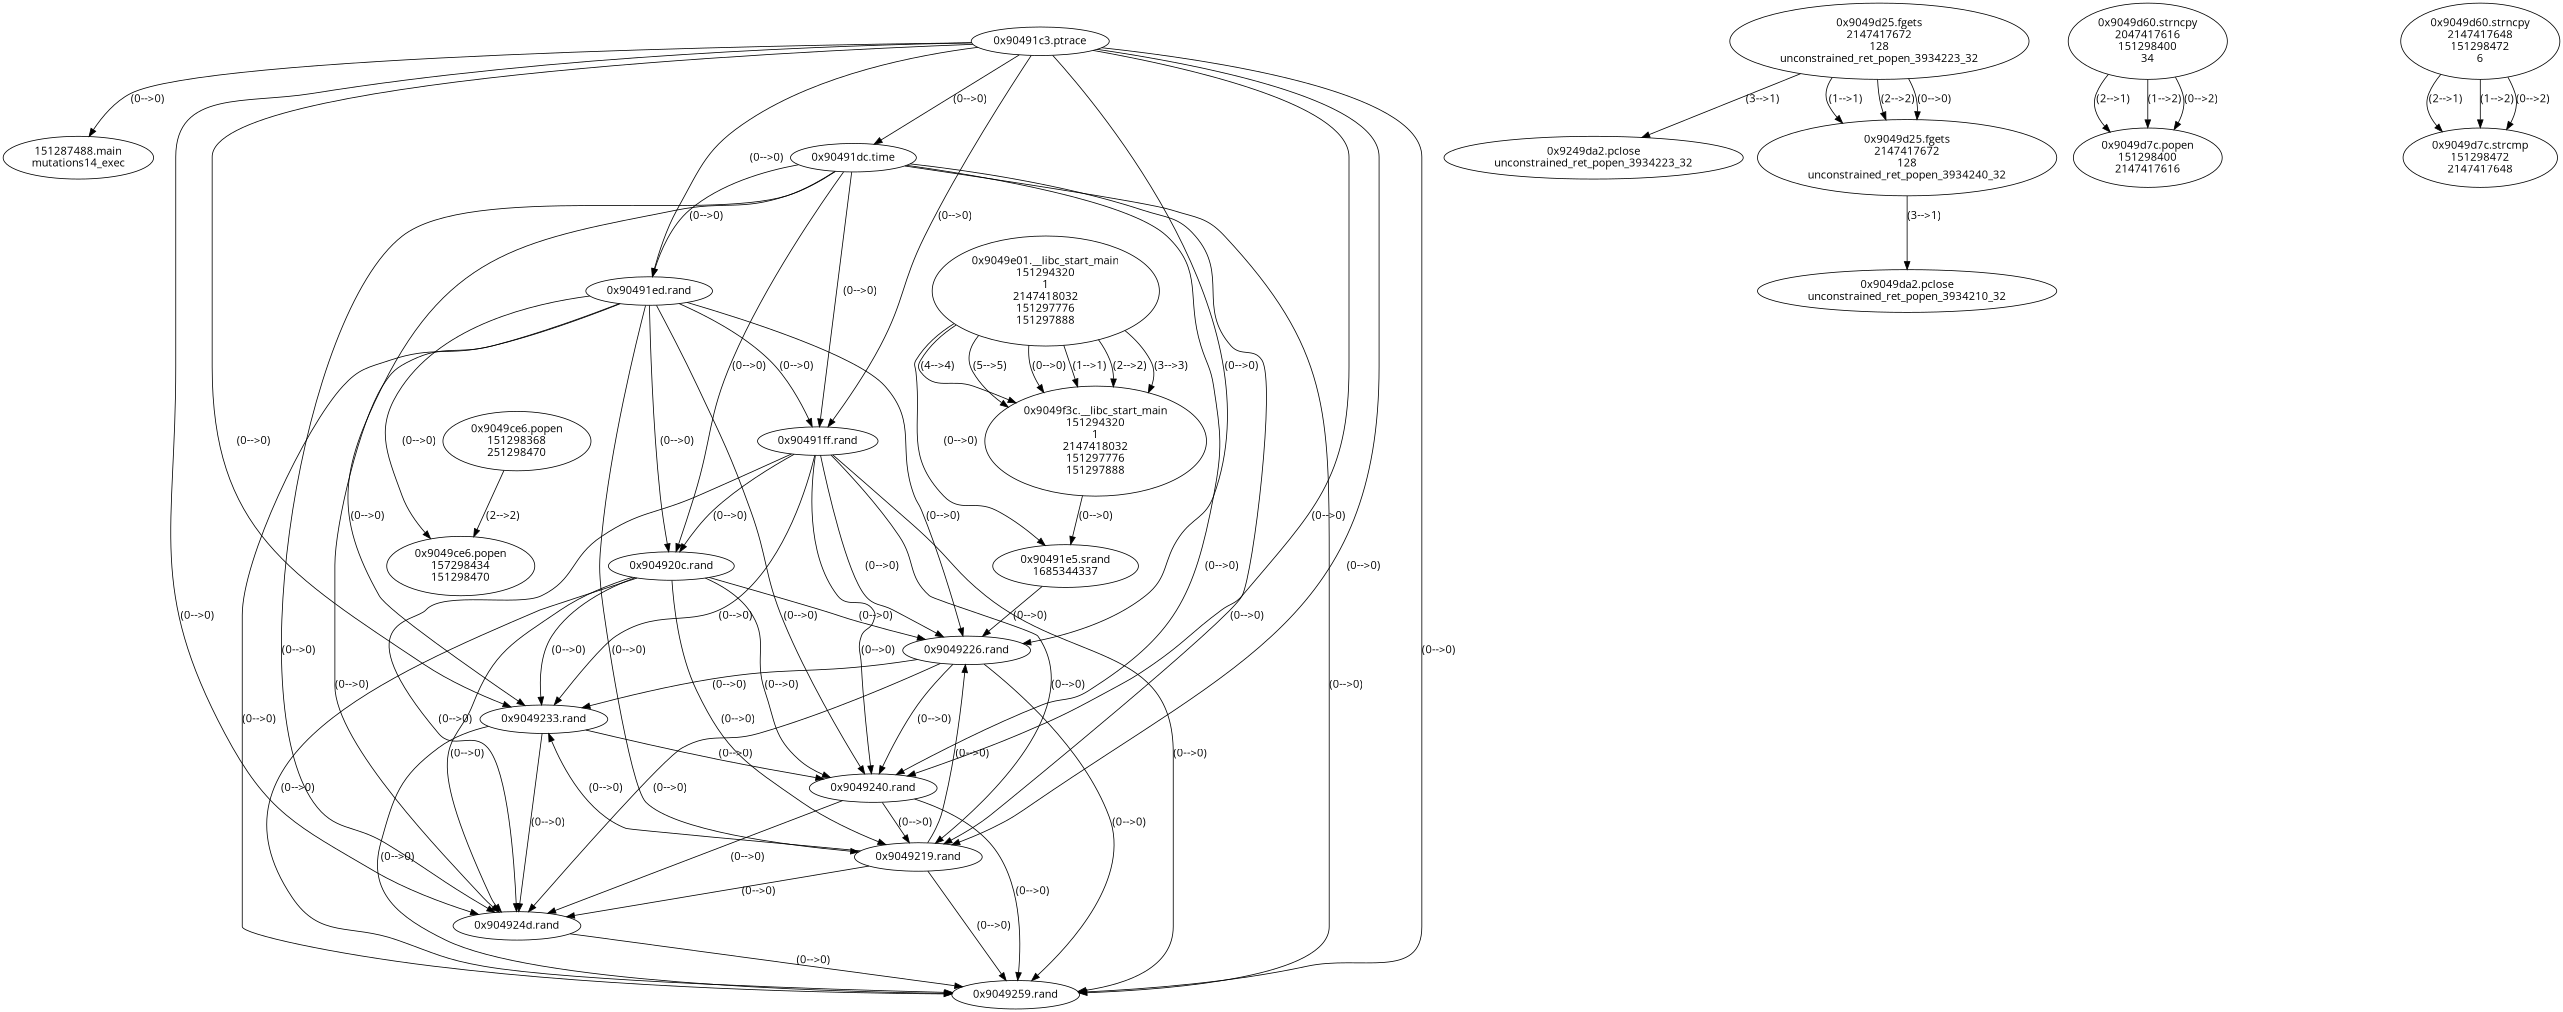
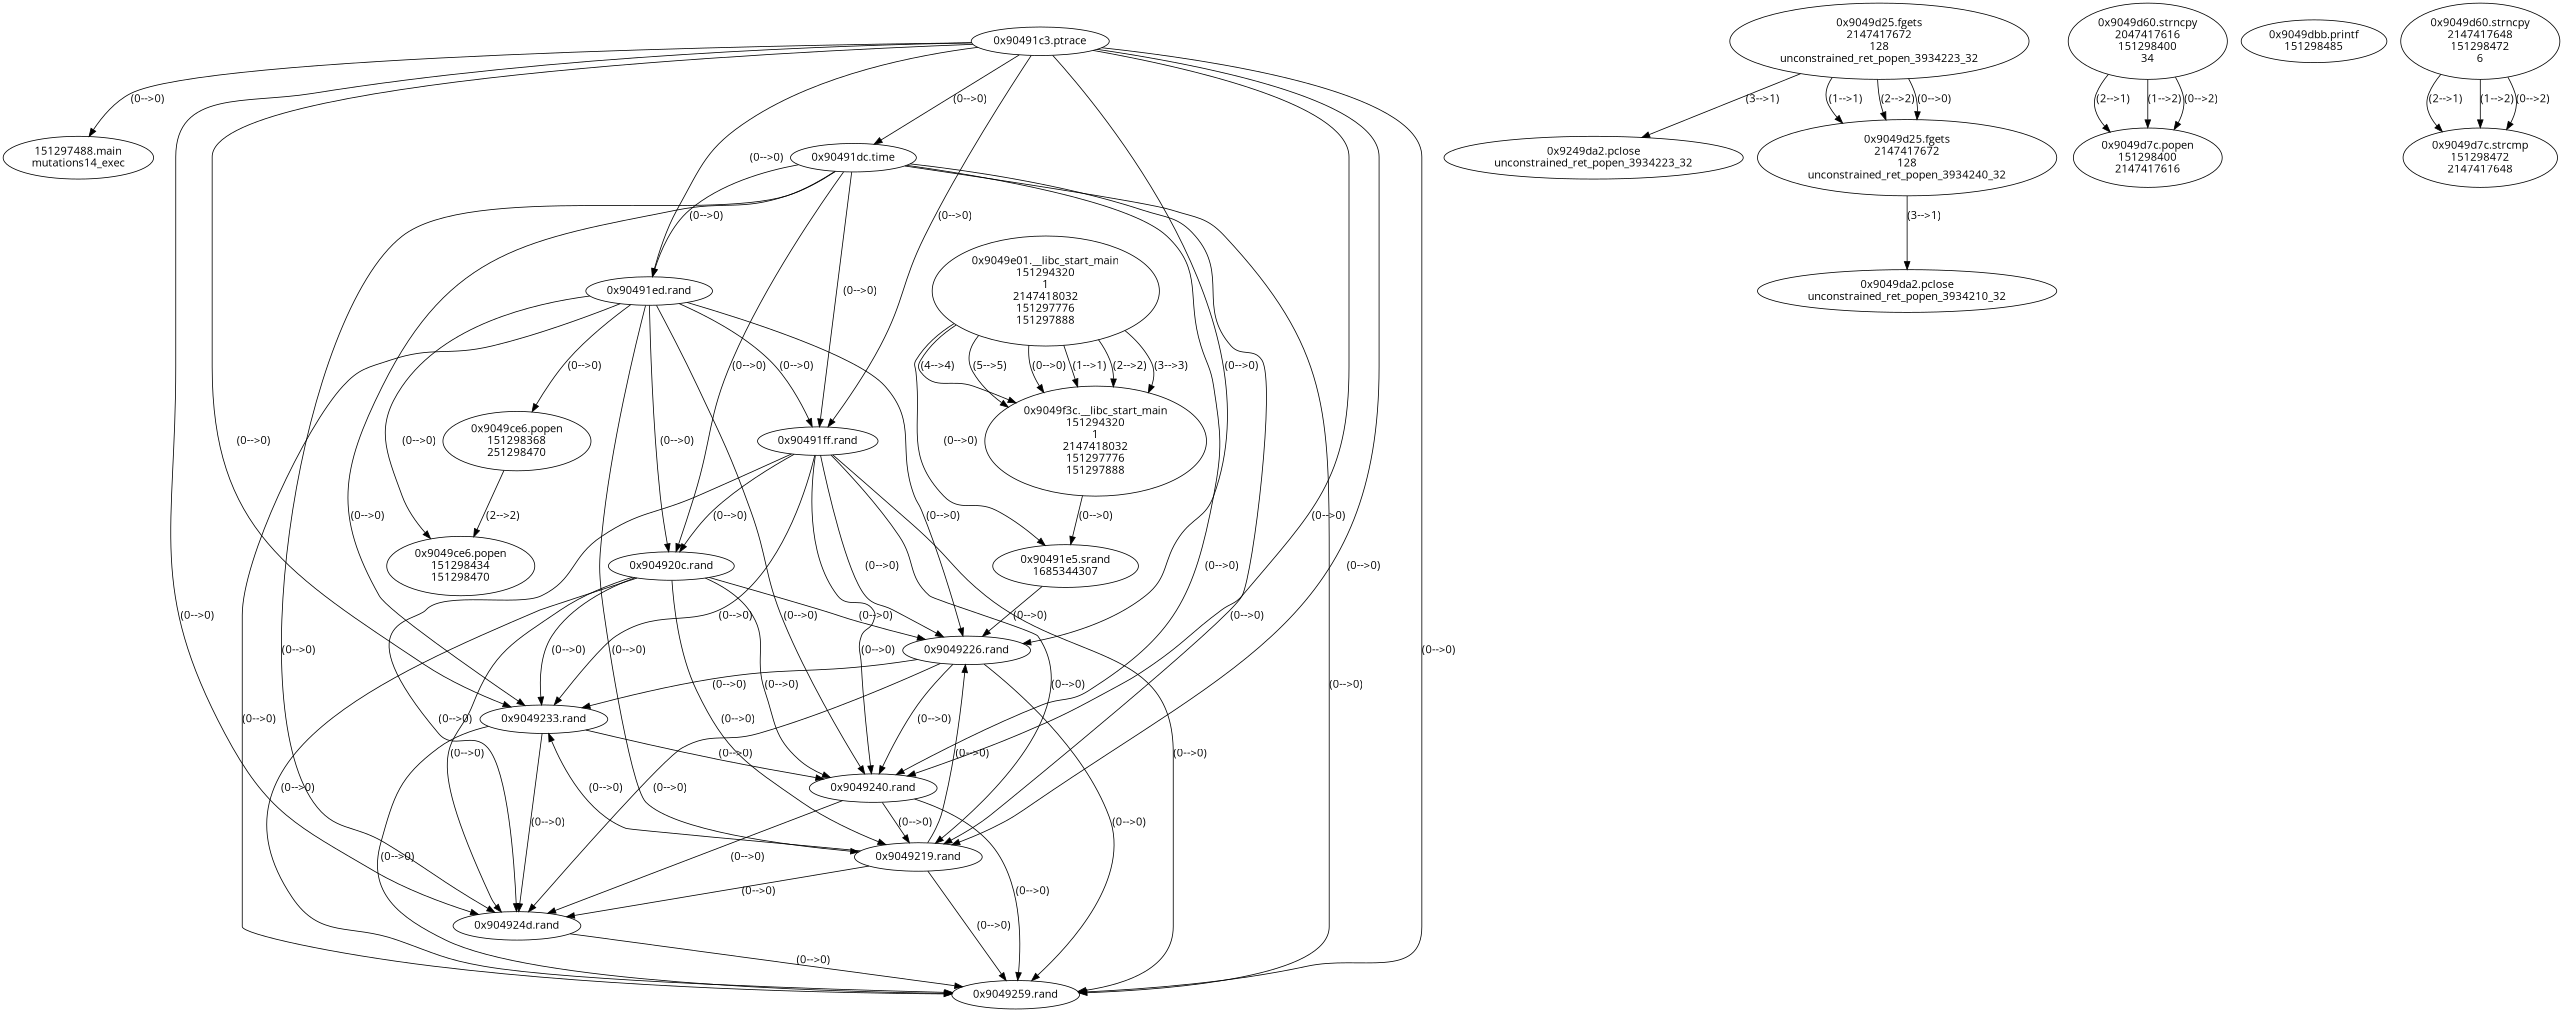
  digraph {
    fontname="Open Sans"
    node [fontname="Open Sans"]
    edge [fontname="Open Sans"]
-   n1 [label="151287488.main\nmutations14_exec"]
+   n1 [label="151297488.main\nmutations14_exec"]
    n2 [label="0x9049e01.__libc_start_main\n151294320\n1\n2147418032\n151297776\n151297888"]
    n3 [label="0x9049f3c.__libc_start_main\n151294320\n1\n2147418032\n151297776\n151297888"]
-   n4 [label="0x90491e5.srand\n1685344337"]
+   n4 [label="0x90491e5.srand\n1685344307"]
    n5 [label="0x9049226.rand\n"]
    n6 [label="0x90491c3.ptrace\n"]
    n7 [label="0x90491dc.time\n"]
    n8 [label="0x90491ed.rand\n"]
    n9 [label="0x90491ff.rand\n"]
    n10 [label="0x9049219.rand\n"]
    n11 [label="0x9049233.rand\n"]
    n12 [label="0x9049240.rand\n"]
    n13 [label="0x904924d.rand\n"]
    n14 [label="0x9049259.rand\n"]
    n15 [label="0x904920c.rand\n"]
-   n16 [label="0x9049ce6.popen\n157298434\n151298470"]
+   n16 [label="0x9049ce6.popen\n151298434\n151298470"]
    n17 [label="0x9049ce6.popen\n151298368\n251298470"]
    n18 [label="0x9049d25.fgets\n2147417672\n128\nunconstrained_ret_popen_3934223_32"]
    n19 [label="0x9249da2.pclose\nunconstrained_ret_popen_3934223_32"]
    n20 [label="0x9049d25.fgets\n2147417672\n128\nunconstrained_ret_popen_3934240_32"]
    n21 [label="0x9049da2.pclose\nunconstrained_ret_popen_3934210_32"]
    n22 [label="0x9049d60.strncpy\n2047417616\n151298400\n34"]
    n23 [label="0x9049d7c.popen\n151298400\n2147417616"]
+   n24 [label="0x9049dbb.printf\n151298485"]
    n25 [label="0x9049d60.strncpy\n2147417648\n151298472\n6"]
    n26 [label="0x9049d7c.strcmp\n151298472\n2147417648"]
    n2 -> n3 [label="(1-->1)"]
    n2 -> n3 [label="(2-->2)"]
    n2 -> n3 [label="(3-->3)"]
    n2 -> n3 [label="(4-->4)"]
    n2 -> n3 [label="(5-->5)"]
    n2 -> n3 [label="(0-->0)"]
    n2 -> n4 [label="(0-->0)"]
    n3 -> n4 [label="(0-->0)"]
    n4 -> n5 [label="(0-->0)"]
    n5 -> n11 [label="(0-->0)"]
    n5 -> n12 [label="(0-->0)"]
    n5 -> n13 [label="(0-->0)"]
    n5 -> n14 [label="(0-->0)"]
    n6 -> n1 [label="(0-->0)"]
    n6 -> n5 [label="(0-->0)"]
    n6 -> n7 [label="(0-->0)"]
    n6 -> n8 [label="(0-->0)"]
    n6 -> n9 [label="(0-->0)"]
    n6 -> n10 [label="(0-->0)"]
    n6 -> n11 [label="(0-->0)"]
    n6 -> n12 [label="(0-->0)"]
    n6 -> n13 [label="(0-->0)"]
    n6 -> n14 [label="(0-->0)"]
    n7 -> n8 [label="(0-->0)"]
    n7 -> n9 [label="(0-->0)"]
    n7 -> n10 [label="(0-->0)"]
    n7 -> n11 [label="(0-->0)"]
    n7 -> n12 [label="(0-->0)"]
    n7 -> n13 [label="(0-->0)"]
    n7 -> n14 [label="(0-->0)"]
    n7 -> n15 [label="(0-->0)"]
    n8 -> n5 [label="(0-->0)"]
    n8 -> n9 [label="(0-->0)"]
    n8 -> n10 [label="(0-->0)"]
    n8 -> n12 [label="(0-->0)"]
-   n8 -> n13 [label="(0-->0)"]
+   n8 -> n17 [label="(0-->0)"]
    n8 -> n14 [label="(0-->0)"]
    n8 -> n15 [label="(0-->0)"]
    n8 -> n16 [label="(0-->0)"]
    n9 -> n5 [label="(0-->0)"]
    n9 -> n10 [label="(0-->0)"]
    n9 -> n11 [label="(0-->0)"]
    n9 -> n12 [label="(0-->0)"]
    n9 -> n13 [label="(0-->0)"]
    n9 -> n14 [label="(0-->0)"]
    n9 -> n15 [label="(0-->0)"]
    n10 -> n5 [label="(0-->0)"]
    n10 -> n11 [label="(0-->0)"]
    n10 -> n13 [label="(0-->0)"]
    n10 -> n14 [label="(0-->0)"]
    n11 -> n12 [label="(0-->0)"]
    n11 -> n13 [label="(0-->0)"]
    n11 -> n14 [label="(0-->0)"]
    n12 -> n10 [label="(0-->0)"]
    n12 -> n13 [label="(0-->0)"]
    n12 -> n14 [label="(0-->0)"]
    n13 -> n14 [label="(0-->0)"]
    n15 -> n5 [label="(0-->0)"]
    n15 -> n10 [label="(0-->0)"]
    n15 -> n11 [label="(0-->0)"]
    n15 -> n12 [label="(0-->0)"]
    n15 -> n13 [label="(0-->0)"]
    n15 -> n14 [label="(0-->0)"]
    n17 -> n16 [label="(2-->2)"]
    n18 -> n19 [label="(3-->1)"]
    n18 -> n20 [label="(1-->1)"]
    n18 -> n20 [label="(2-->2)"]
    n18 -> n20 [label="(0-->0)"]
    n20 -> n21 [label="(3-->1)"]
    n22 -> n23 [label="(2-->1)"]
    n22 -> n23 [label="(1-->2)"]
    n22 -> n23 [label="(0-->2)"]
    n25 -> n26 [label="(2-->1)"]
    n25 -> n26 [label="(1-->2)"]
    n25 -> n26 [label="(0-->2)"]
  }
